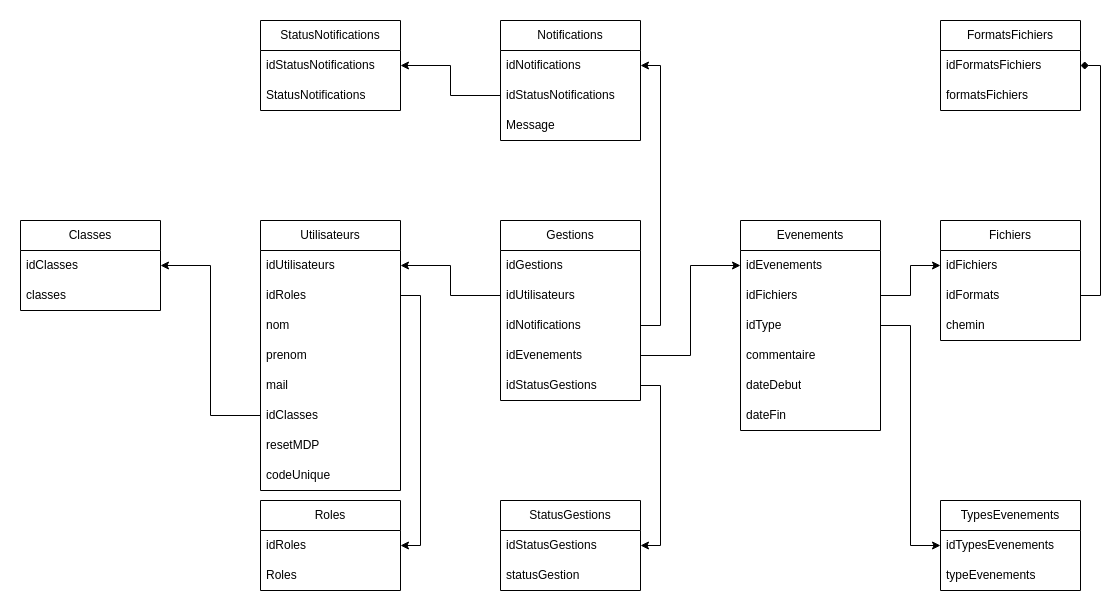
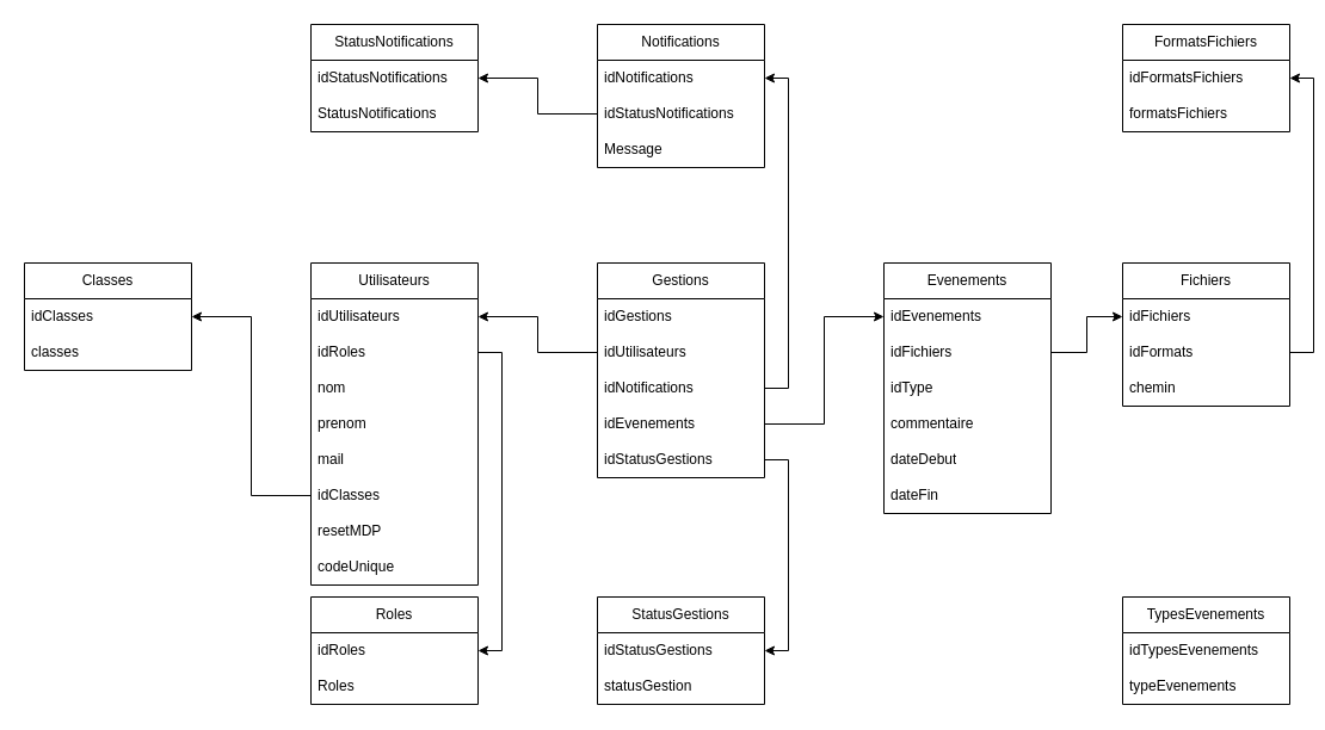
  <mxCell id="0" />
  <mxCell id="1" parent="0" />
  <mxCell id="2" value="Roles" style="swimlane;fontStyle=0;childLayout=stackLayout;horizontal=1;startSize=30;horizontalStack=0;resizeParent=1;resizeParentMax=0;resizeLast=0;collapsible=1;marginBottom=0;whiteSpace=wrap;html=1;" parent="1" vertex="1"><mxGeometry y="500" width="140" height="90" as="geometry" x="260" /></mxCell>
  <mxCell id="3" value="idRoles" style="text;strokeColor=none;fillColor=none;align=left;verticalAlign=middle;spacingLeft=4;spacingRight=4;overflow=hidden;points=[[0,0.5],[1,0.5]];portConstraint=eastwest;rotatable=0;whiteSpace=wrap;html=1;" parent="2" vertex="1"><mxGeometry y="30" width="140" height="30" as="geometry" /></mxCell>
  <mxCell id="4" value="Roles" style="text;strokeColor=none;fillColor=none;align=left;verticalAlign=middle;spacingLeft=4;spacingRight=4;overflow=hidden;points=[[0,0.5],[1,0.5]];portConstraint=eastwest;rotatable=0;whiteSpace=wrap;html=1;" parent="2" vertex="1"><mxGeometry y="60" width="140" height="30" as="geometry" /></mxCell>
  <mxCell id="5" value="Evenements" style="swimlane;fontStyle=0;childLayout=stackLayout;horizontal=1;startSize=30;horizontalStack=0;resizeParent=1;resizeParentMax=0;resizeLast=0;collapsible=1;marginBottom=0;whiteSpace=wrap;html=1;" parent="1" vertex="1"><mxGeometry x="740" y="220" width="140" height="210" as="geometry" /></mxCell>
  <mxCell id="6" value="idEvenements" style="text;strokeColor=none;fillColor=none;align=left;verticalAlign=middle;spacingLeft=4;spacingRight=4;overflow=hidden;points=[[0,0.5],[1,0.5]];portConstraint=eastwest;rotatable=0;whiteSpace=wrap;html=1;" parent="5" vertex="1"><mxGeometry y="30" width="140" height="30" as="geometry" /></mxCell>
  <mxCell id="7" value="idFichiers" style="text;strokeColor=none;fillColor=none;align=left;verticalAlign=middle;spacingLeft=4;spacingRight=4;overflow=hidden;points=[[0,0.5],[1,0.5]];portConstraint=eastwest;rotatable=0;whiteSpace=wrap;html=1;" parent="5" vertex="1"><mxGeometry y="60" width="140" height="30" as="geometry" /></mxCell>
  <mxCell id="8" value="idType" style="text;strokeColor=none;fillColor=none;align=left;verticalAlign=middle;spacingLeft=4;spacingRight=4;overflow=hidden;points=[[0,0.5],[1,0.5]];portConstraint=eastwest;rotatable=0;whiteSpace=wrap;html=1;" parent="5" vertex="1"><mxGeometry y="90" width="140" height="30" as="geometry" /></mxCell>
  <mxCell id="9" value="commentaire" style="text;strokeColor=none;fillColor=none;align=left;verticalAlign=middle;spacingLeft=4;spacingRight=4;overflow=hidden;points=[[0,0.5],[1,0.5]];portConstraint=eastwest;rotatable=0;whiteSpace=wrap;html=1;" parent="5" vertex="1"><mxGeometry y="120" width="140" height="30" as="geometry" /></mxCell>
  <mxCell id="10" value="dateDebut" style="text;strokeColor=none;fillColor=none;align=left;verticalAlign=middle;spacingLeft=4;spacingRight=4;overflow=hidden;points=[[0,0.5],[1,0.5]];portConstraint=eastwest;rotatable=0;whiteSpace=wrap;html=1;" parent="5" vertex="1"><mxGeometry y="150" width="140" height="30" as="geometry" /></mxCell>
  <mxCell id="11" value="dateFin" style="text;strokeColor=none;fillColor=none;align=left;verticalAlign=middle;spacingLeft=4;spacingRight=4;overflow=hidden;points=[[0,0.5],[1,0.5]];portConstraint=eastwest;rotatable=0;whiteSpace=wrap;html=1;" parent="5" vertex="1"><mxGeometry y="180" width="140" height="30" as="geometry" /></mxCell>
  <mxCell id="12" value="FormatsFichiers" style="swimlane;fontStyle=0;childLayout=stackLayout;horizontal=1;startSize=30;horizontalStack=0;resizeParent=1;resizeParentMax=0;resizeLast=0;collapsible=1;marginBottom=0;whiteSpace=wrap;html=1;" parent="1" vertex="1"><mxGeometry x="940" width="140" height="90" as="geometry" y="20" /></mxCell>
  <mxCell id="13" value="idFormatsFichiers" style="text;strokeColor=none;fillColor=none;align=left;verticalAlign=middle;spacingLeft=4;spacingRight=4;overflow=hidden;points=[[0,0.5],[1,0.5]];portConstraint=eastwest;rotatable=0;whiteSpace=wrap;html=1;" parent="12" vertex="1"><mxGeometry y="30" width="140" height="30" as="geometry" /></mxCell>
  <mxCell id="14" value="formatsFichiers" style="text;strokeColor=none;fillColor=none;align=left;verticalAlign=middle;spacingLeft=4;spacingRight=4;overflow=hidden;points=[[0,0.5],[1,0.5]];portConstraint=eastwest;rotatable=0;whiteSpace=wrap;html=1;" parent="12" vertex="1"><mxGeometry y="60" width="140" height="30" as="geometry" /></mxCell>
  <mxCell id="15" value="Fichiers" style="swimlane;fontStyle=0;childLayout=stackLayout;horizontal=1;startSize=30;horizontalStack=0;resizeParent=1;resizeParentMax=0;resizeLast=0;collapsible=1;marginBottom=0;whiteSpace=wrap;html=1;" parent="1" vertex="1"><mxGeometry x="940" y="220" width="140" height="120" as="geometry" /></mxCell>
  <mxCell id="16" value="idFichiers" style="text;strokeColor=none;fillColor=none;align=left;verticalAlign=middle;spacingLeft=4;spacingRight=4;overflow=hidden;points=[[0,0.5],[1,0.5]];portConstraint=eastwest;rotatable=0;whiteSpace=wrap;html=1;" parent="15" vertex="1"><mxGeometry y="30" width="140" height="30" as="geometry" /></mxCell>
  <mxCell id="17" value="idFormats" style="text;strokeColor=none;fillColor=none;align=left;verticalAlign=middle;spacingLeft=4;spacingRight=4;overflow=hidden;points=[[0,0.5],[1,0.5]];portConstraint=eastwest;rotatable=0;whiteSpace=wrap;html=1;" parent="15" vertex="1"><mxGeometry y="60" width="140" height="30" as="geometry" /></mxCell>
  <mxCell id="18" value="chemin" style="text;strokeColor=none;fillColor=none;align=left;verticalAlign=middle;spacingLeft=4;spacingRight=4;overflow=hidden;points=[[0,0.5],[1,0.5]];portConstraint=eastwest;rotatable=0;whiteSpace=wrap;html=1;" parent="15" vertex="1"><mxGeometry y="90" width="140" height="30" as="geometry" /></mxCell>
  <mxCell id="19" value="TypesEvenements" style="swimlane;fontStyle=0;childLayout=stackLayout;horizontal=1;startSize=30;horizontalStack=0;resizeParent=1;resizeParentMax=0;resizeLast=0;collapsible=1;marginBottom=0;whiteSpace=wrap;html=1;" parent="1" vertex="1"><mxGeometry x="940" y="500" width="140" height="90" as="geometry" /></mxCell>
  <mxCell id="20" value="idTypesEvenements" style="text;strokeColor=none;fillColor=none;align=left;verticalAlign=middle;spacingLeft=4;spacingRight=4;overflow=hidden;points=[[0,0.5],[1,0.5]];portConstraint=eastwest;rotatable=0;whiteSpace=wrap;html=1;" parent="19" vertex="1"><mxGeometry y="30" width="140" height="30" as="geometry" /></mxCell>
  <mxCell id="21" value="typeEvenements" style="text;strokeColor=none;fillColor=none;align=left;verticalAlign=middle;spacingLeft=4;spacingRight=4;overflow=hidden;points=[[0,0.5],[1,0.5]];portConstraint=eastwest;rotatable=0;whiteSpace=wrap;html=1;" parent="19" vertex="1"><mxGeometry y="60" width="140" height="30" as="geometry" /></mxCell>
  <mxCell id="22" value="StatusNotifications" style="swimlane;fontStyle=0;childLayout=stackLayout;horizontal=1;startSize=30;horizontalStack=0;resizeParent=1;resizeParentMax=0;resizeLast=0;collapsible=1;marginBottom=0;whiteSpace=wrap;html=1;" parent="1" vertex="1"><mxGeometry width="140" height="90" as="geometry" x="260" y="20" /></mxCell>
  <mxCell id="23" value="idStatusNotifications" style="text;strokeColor=none;fillColor=none;align=left;verticalAlign=middle;spacingLeft=4;spacingRight=4;overflow=hidden;points=[[0,0.5],[1,0.5]];portConstraint=eastwest;rotatable=0;whiteSpace=wrap;html=1;" parent="22" vertex="1"><mxGeometry y="30" width="140" height="30" as="geometry" /></mxCell>
  <mxCell id="24" value="StatusNotifications" style="text;strokeColor=none;fillColor=none;align=left;verticalAlign=middle;spacingLeft=4;spacingRight=4;overflow=hidden;points=[[0,0.5],[1,0.5]];portConstraint=eastwest;rotatable=0;whiteSpace=wrap;html=1;" parent="22" vertex="1"><mxGeometry y="60" width="140" height="30" as="geometry" /></mxCell>
  <mxCell id="25" value="Notifications" style="swimlane;fontStyle=0;childLayout=stackLayout;horizontal=1;startSize=30;horizontalStack=0;resizeParent=1;resizeParentMax=0;resizeLast=0;collapsible=1;marginBottom=0;whiteSpace=wrap;html=1;" parent="1" vertex="1"><mxGeometry x="500" width="140" height="120" as="geometry" y="20" /></mxCell>
  <mxCell id="26" value="idNotifications" style="text;strokeColor=none;fillColor=none;align=left;verticalAlign=middle;spacingLeft=4;spacingRight=4;overflow=hidden;points=[[0,0.5],[1,0.5]];portConstraint=eastwest;rotatable=0;whiteSpace=wrap;html=1;" parent="25" vertex="1"><mxGeometry y="30" width="140" height="30" as="geometry" /></mxCell>
  <mxCell id="27" value="idStatusNotifications" style="text;strokeColor=none;fillColor=none;align=left;verticalAlign=middle;spacingLeft=4;spacingRight=4;overflow=hidden;points=[[0,0.5],[1,0.5]];portConstraint=eastwest;rotatable=0;whiteSpace=wrap;html=1;" parent="25" vertex="1"><mxGeometry y="60" width="140" height="30" as="geometry" /></mxCell>
  <mxCell id="28" value="Message" style="text;strokeColor=none;fillColor=none;align=left;verticalAlign=middle;spacingLeft=4;spacingRight=4;overflow=hidden;points=[[0,0.5],[1,0.5]];portConstraint=eastwest;rotatable=0;whiteSpace=wrap;html=1;" parent="25" vertex="1"><mxGeometry y="90" width="140" height="30" as="geometry" /></mxCell>
  <mxCell id="29" value="StatusGestions" style="swimlane;fontStyle=0;childLayout=stackLayout;horizontal=1;startSize=30;horizontalStack=0;resizeParent=1;resizeParentMax=0;resizeLast=0;collapsible=1;marginBottom=0;whiteSpace=wrap;html=1;" parent="1" vertex="1"><mxGeometry x="500" y="500" width="140" height="90" as="geometry" /></mxCell>
  <mxCell id="30" value="idStatusGestions" style="text;strokeColor=none;fillColor=none;align=left;verticalAlign=middle;spacingLeft=4;spacingRight=4;overflow=hidden;points=[[0,0.5],[1,0.5]];portConstraint=eastwest;rotatable=0;whiteSpace=wrap;html=1;" parent="29" vertex="1"><mxGeometry y="30" width="140" height="30" as="geometry" /></mxCell>
  <mxCell id="31" value="statusGestion" style="text;strokeColor=none;fillColor=none;align=left;verticalAlign=middle;spacingLeft=4;spacingRight=4;overflow=hidden;points=[[0,0.5],[1,0.5]];portConstraint=eastwest;rotatable=0;whiteSpace=wrap;html=1;" parent="29" vertex="1"><mxGeometry y="60" width="140" height="30" as="geometry" /></mxCell>
  <mxCell id="32" value="Gestions" style="swimlane;fontStyle=0;childLayout=stackLayout;horizontal=1;startSize=30;horizontalStack=0;resizeParent=1;resizeParentMax=0;resizeLast=0;collapsible=1;marginBottom=0;whiteSpace=wrap;html=1;" parent="1" vertex="1"><mxGeometry x="500" y="220" width="140" height="180" as="geometry" /></mxCell>
  <mxCell id="33" value="idGestions" style="text;strokeColor=none;fillColor=none;align=left;verticalAlign=middle;spacingLeft=4;spacingRight=4;overflow=hidden;points=[[0,0.5],[1,0.5]];portConstraint=eastwest;rotatable=0;whiteSpace=wrap;html=1;" parent="32" vertex="1"><mxGeometry y="30" width="140" height="30" as="geometry" /></mxCell>
  <mxCell id="34" value="idUtilisateurs" style="text;strokeColor=none;fillColor=none;align=left;verticalAlign=middle;spacingLeft=4;spacingRight=4;overflow=hidden;points=[[0,0.5],[1,0.5]];portConstraint=eastwest;rotatable=0;whiteSpace=wrap;html=1;" parent="32" vertex="1"><mxGeometry y="60" width="140" height="30" as="geometry" /></mxCell>
  <mxCell id="35" value="idNotifications" style="text;strokeColor=none;fillColor=none;align=left;verticalAlign=middle;spacingLeft=4;spacingRight=4;overflow=hidden;points=[[0,0.5],[1,0.5]];portConstraint=eastwest;rotatable=0;whiteSpace=wrap;html=1;" parent="32" vertex="1"><mxGeometry y="90" width="140" height="30" as="geometry" /></mxCell>
  <mxCell id="36" value="idEvenements" style="text;strokeColor=none;fillColor=none;align=left;verticalAlign=middle;spacingLeft=4;spacingRight=4;overflow=hidden;points=[[0,0.5],[1,0.5]];portConstraint=eastwest;rotatable=0;whiteSpace=wrap;html=1;" parent="32" vertex="1"><mxGeometry y="120" width="140" height="30" as="geometry" /></mxCell>
  <mxCell id="37" value="idStatusGestions" style="text;strokeColor=none;fillColor=none;align=left;verticalAlign=middle;spacingLeft=4;spacingRight=4;overflow=hidden;points=[[0,0.5],[1,0.5]];portConstraint=eastwest;rotatable=0;whiteSpace=wrap;html=1;" parent="32" vertex="1"><mxGeometry y="150" width="140" height="30" as="geometry" /></mxCell>
  <mxCell id="38" value="Utilisateurs" style="swimlane;fontStyle=0;childLayout=stackLayout;horizontal=1;startSize=30;horizontalStack=0;resizeParent=1;resizeParentMax=0;resizeLast=0;collapsible=1;marginBottom=0;whiteSpace=wrap;html=1;" parent="1" vertex="1"><mxGeometry y="220" width="140" height="270" as="geometry" x="260" /></mxCell>
  <mxCell id="39" value="idUtilisateurs" style="text;strokeColor=none;fillColor=none;align=left;verticalAlign=middle;spacingLeft=4;spacingRight=4;overflow=hidden;points=[[0,0.5],[1,0.5]];portConstraint=eastwest;rotatable=0;whiteSpace=wrap;html=1;" parent="38" vertex="1"><mxGeometry y="30" width="140" height="30" as="geometry" /></mxCell>
  <mxCell id="40" value="idRoles" style="text;strokeColor=none;fillColor=none;align=left;verticalAlign=middle;spacingLeft=4;spacingRight=4;overflow=hidden;points=[[0,0.5],[1,0.5]];portConstraint=eastwest;rotatable=0;whiteSpace=wrap;html=1;" parent="38" vertex="1"><mxGeometry y="60" width="140" height="30" as="geometry" /></mxCell>
  <mxCell id="41" value="nom" style="text;strokeColor=none;fillColor=none;align=left;verticalAlign=middle;spacingLeft=4;spacingRight=4;overflow=hidden;points=[[0,0.5],[1,0.5]];portConstraint=eastwest;rotatable=0;whiteSpace=wrap;html=1;" parent="38" vertex="1"><mxGeometry y="90" width="140" height="30" as="geometry" /></mxCell>
  <mxCell id="42" value="prenom" style="text;strokeColor=none;fillColor=none;align=left;verticalAlign=middle;spacingLeft=4;spacingRight=4;overflow=hidden;points=[[0,0.5],[1,0.5]];portConstraint=eastwest;rotatable=0;whiteSpace=wrap;html=1;" parent="38" vertex="1"><mxGeometry y="120" width="140" height="30" as="geometry" /></mxCell>
  <mxCell id="43" value="mail" style="text;strokeColor=none;fillColor=none;align=left;verticalAlign=middle;spacingLeft=4;spacingRight=4;overflow=hidden;points=[[0,0.5],[1,0.5]];portConstraint=eastwest;rotatable=0;whiteSpace=wrap;html=1;" parent="38" vertex="1"><mxGeometry y="150" width="140" height="30" as="geometry" /></mxCell>
  <mxCell id="44" value="idClasses" style="text;strokeColor=none;fillColor=none;align=left;verticalAlign=middle;spacingLeft=4;spacingRight=4;overflow=hidden;points=[[0,0.5],[1,0.5]];portConstraint=eastwest;rotatable=0;whiteSpace=wrap;html=1;" parent="38" vertex="1"><mxGeometry y="180" width="140" height="30" as="geometry" /></mxCell>
  <mxCell id="45" value="resetMDP" style="text;strokeColor=none;fillColor=none;align=left;verticalAlign=middle;spacingLeft=4;spacingRight=4;overflow=hidden;points=[[0,0.5],[1,0.5]];portConstraint=eastwest;rotatable=0;whiteSpace=wrap;html=1;" parent="38" vertex="1"><mxGeometry y="210" width="140" height="30" as="geometry" /></mxCell>
  <mxCell id="46" value="codeUnique" style="text;strokeColor=none;fillColor=none;align=left;verticalAlign=middle;spacingLeft=4;spacingRight=4;overflow=hidden;points=[[0,0.5],[1,0.5]];portConstraint=eastwest;rotatable=0;whiteSpace=wrap;html=1;" vertex="1" parent="38"><mxGeometry y="240" width="140" height="30" as="geometry" /></mxCell>
  <mxCell id="47" style="edgeStyle=orthogonalEdgeStyle;rounded=0;orthogonalLoop=1;jettySize=auto;html=1;exitX=0;exitY=0.5;exitDx=0;exitDy=0;entryX=1;entryY=0.5;entryDx=0;entryDy=0;" parent="1" source="34" target="39" edge="1"><mxGeometry relative="1" as="geometry" /></mxCell>
  <mxCell id="48" style="edgeStyle=orthogonalEdgeStyle;rounded=0;orthogonalLoop=1;jettySize=auto;html=1;exitX=1;exitY=0.5;exitDx=0;exitDy=0;entryX=0;entryY=0.5;entryDx=0;entryDy=0;" parent="1" source="36" target="6" edge="1"><mxGeometry relative="1" as="geometry" /></mxCell>
  <mxCell id="49" style="edgeStyle=orthogonalEdgeStyle;rounded=0;orthogonalLoop=1;jettySize=auto;html=1;exitX=1;exitY=0.5;exitDx=0;exitDy=0;entryX=1;entryY=0.5;entryDx=0;entryDy=0;" parent="1" source="40" target="3" edge="1"><mxGeometry relative="1" as="geometry" /></mxCell>
  <mxCell id="50" style="edgeStyle=orthogonalEdgeStyle;rounded=0;orthogonalLoop=1;jettySize=auto;html=1;exitX=0;exitY=0.5;exitDx=0;exitDy=0;entryX=1;entryY=0.5;entryDx=0;entryDy=0;" parent="1" source="27" target="23" edge="1"><mxGeometry relative="1" as="geometry" /></mxCell>
  <mxCell id="51" style="edgeStyle=orthogonalEdgeStyle;rounded=0;orthogonalLoop=1;jettySize=auto;html=1;exitX=1;exitY=0.5;exitDx=0;exitDy=0;entryX=0;entryY=0.5;entryDx=0;entryDy=0;" parent="1" source="7" target="16" edge="1"><mxGeometry relative="1" as="geometry" /></mxCell>
- <mxCell id="52" style="edgeStyle=orthogonalEdgeStyle;rounded=0;orthogonalLoop=1;jettySize=auto;html=1;exitX=1;exitY=0.5;exitDx=0;exitDy=0;entryX=0;entryY=0.5;entryDx=0;entryDy=0;" parent="1" source="8" target="20" edge="1"><mxGeometry relative="1" as="geometry" /></mxCell>
- <mxCell id="53" style="edgeStyle=orthogonalEdgeStyle;rounded=0;orthogonalLoop=1;jettySize=auto;html=1;exitX=1;exitY=0.5;exitDx=0;exitDy=0;entryX=1;entryY=0.5;entryDx=0;entryDy=0;endArrow=diamond;" parent="1" source="17" target="13" edge="1"><mxGeometry relative="1" as="geometry" /></mxCell>
+ <mxCell id="53" style="edgeStyle=orthogonalEdgeStyle;rounded=0;orthogonalLoop=1;jettySize=auto;html=1;exitX=1;exitY=0.5;exitDx=0;exitDy=0;entryX=1;entryY=0.5;entryDx=0;entryDy=0;" parent="1" source="17" target="13" edge="1"><mxGeometry relative="1" as="geometry" /></mxCell>
  <mxCell id="54" style="edgeStyle=orthogonalEdgeStyle;rounded=0;orthogonalLoop=1;jettySize=auto;html=1;exitX=1;exitY=0.5;exitDx=0;exitDy=0;entryX=1;entryY=0.5;entryDx=0;entryDy=0;" parent="1" source="35" target="26" edge="1"><mxGeometry relative="1" as="geometry" /></mxCell>
  <mxCell id="55" style="edgeStyle=orthogonalEdgeStyle;rounded=0;orthogonalLoop=1;jettySize=auto;html=1;exitX=1;exitY=0.5;exitDx=0;exitDy=0;entryX=1;entryY=0.5;entryDx=0;entryDy=0;" parent="1" source="37" target="30" edge="1"><mxGeometry relative="1" as="geometry" /></mxCell>
  <mxCell id="56" value="Classes" style="swimlane;fontStyle=0;childLayout=stackLayout;horizontal=1;startSize=30;horizontalStack=0;resizeParent=1;resizeParentMax=0;resizeLast=0;collapsible=1;marginBottom=0;whiteSpace=wrap;html=1;" vertex="1" parent="1"><mxGeometry x="20" y="220" width="140" height="90" as="geometry" /></mxCell>
  <mxCell id="57" value="idClasses" style="text;strokeColor=none;fillColor=none;align=left;verticalAlign=middle;spacingLeft=4;spacingRight=4;overflow=hidden;points=[[0,0.5],[1,0.5]];portConstraint=eastwest;rotatable=0;whiteSpace=wrap;html=1;" vertex="1" parent="56"><mxGeometry y="30" width="140" height="30" as="geometry" /></mxCell>
  <mxCell id="58" value="classes" style="text;strokeColor=none;fillColor=none;align=left;verticalAlign=middle;spacingLeft=4;spacingRight=4;overflow=hidden;points=[[0,0.5],[1,0.5]];portConstraint=eastwest;rotatable=0;whiteSpace=wrap;html=1;" vertex="1" parent="56"><mxGeometry y="60" width="140" height="30" as="geometry" /></mxCell>
  <mxCell id="59" style="edgeStyle=orthogonalEdgeStyle;rounded=0;orthogonalLoop=1;jettySize=auto;html=1;exitX=0;exitY=0.5;exitDx=0;exitDy=0;entryX=1;entryY=0.5;entryDx=0;entryDy=0;" edge="1" parent="1" source="44" target="57"><mxGeometry relative="1" as="geometry" /></mxCell>
